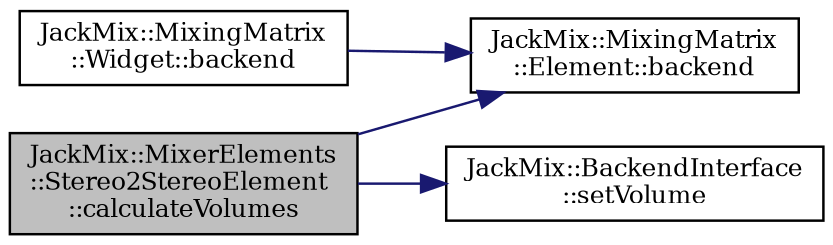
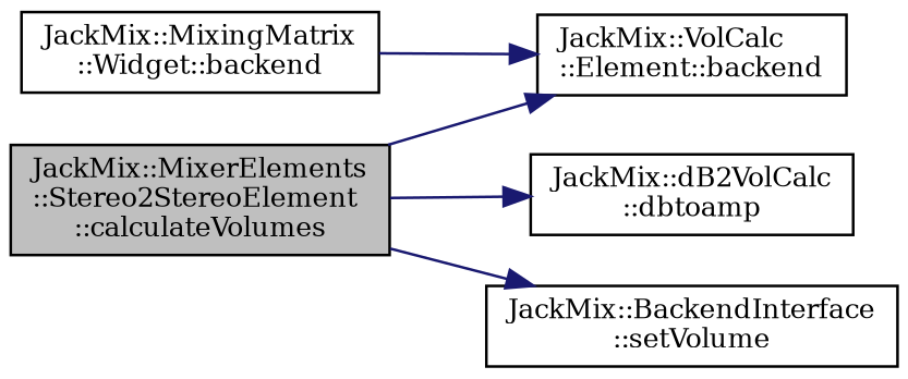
  digraph {
    fontname="DejaVu Serif"
    rankdir=LR
    node [color=black fillcolor=white fontname="DejaVu Serif" fontsize=10 shape=record style=filled]
    edge [color=midnightblue fontname="DejaVu Serif" fontsize=10 labelfontname=Helvetica labelfontsize=10 style=solid]
    n1 [fillcolor=grey75 fontcolor=black height=0.2 label="JackMix::MixerElements\l::Stereo2StereoElement\l::calculateVolumes" width=0.4]
-   n2 [height=0.2 label="JackMix::MixingMatrix\l::Element::backend" width=0.4]
+   n2 [height=0.2 label="JackMix::VolCalc\l::Element::backend" width=0.4]
+   n3 [height=0.2 label="JackMix::dB2VolCalc\l::dbtoamp" width=0.4]
    n4 [height=0.2 label="JackMix::BackendInterface\l::setVolume" width=0.4]
    n5 [height=0.2 label="JackMix::MixingMatrix\l::Widget::backend" width=0.4]
    n1 -> n2
+   n1 -> n3
    n1 -> n4
    n5 -> n2
  }
